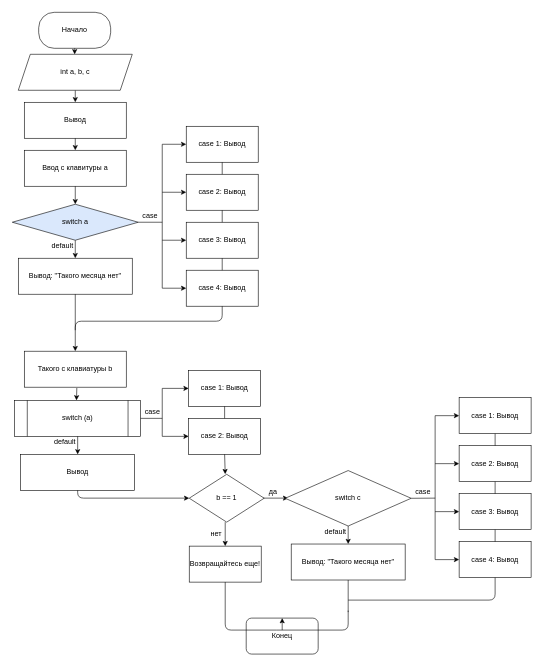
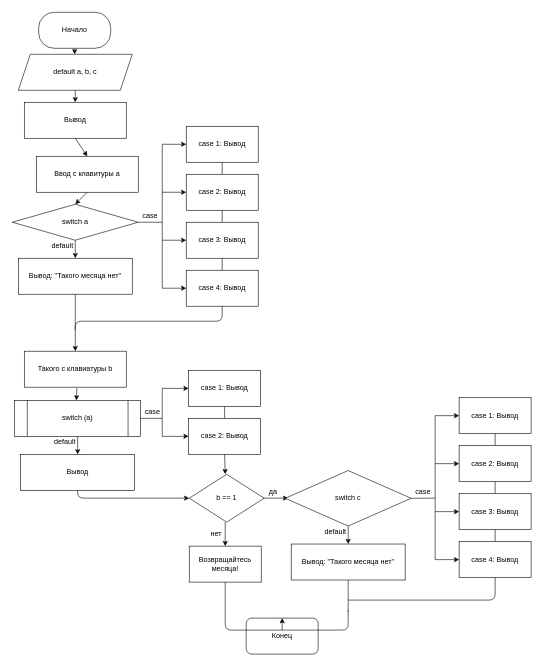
  <mxCell id="0" />
  <mxCell id="1" parent="0" />
  <mxCell id="2" value="Начало" style="rounded=1;whiteSpace=wrap;html=1;arcSize=43;" parent="1" vertex="1"><mxGeometry x="64" y="20" width="120" height="60" as="geometry" /></mxCell>
  <mxCell id="3" value="" style="endArrow=classic;html=1;exitX=0.5;exitY=1;exitDx=0;exitDy=0;" parent="1" source="2" edge="1"><mxGeometry width="50" height="50" relative="1" as="geometry"><mxPoint x="100" y="310" as="sourcePoint" /><mxPoint x="124" y="90" as="targetPoint" /></mxGeometry></mxCell>
  <mxCell id="4" value="Вывод" style="rounded=0;whiteSpace=wrap;html=1;" parent="1" vertex="1"><mxGeometry x="40" y="170" width="170" height="60" as="geometry" /></mxCell>
- <mxCell id="5" value="Ввод с клавитуры a" style="rounded=0;whiteSpace=wrap;html=1;" parent="1" vertex="1"><mxGeometry x="40" y="250" width="170" height="60" as="geometry" /></mxCell>
+ <mxCell id="5" value="Ввод с клавитуры a" style="rounded=0;whiteSpace=wrap;html=1;" parent="1" vertex="1"><mxGeometry x="60" y="260" width="170" height="60" as="geometry" /></mxCell>
  <mxCell id="6" value="" style="endArrow=classic;html=1;exitX=0.5;exitY=1;exitDx=0;exitDy=0;entryX=0.5;entryY=0;entryDx=0;entryDy=0;" parent="1" target="4" edge="1"><mxGeometry width="50" height="50" relative="1" as="geometry"><mxPoint x="125" y="150" as="sourcePoint" /><mxPoint x="150" y="260" as="targetPoint" /></mxGeometry></mxCell>
  <mxCell id="7" value="" style="endArrow=classic;html=1;exitX=0.5;exitY=1;exitDx=0;exitDy=0;entryX=0.5;entryY=0;entryDx=0;entryDy=0;" parent="1" source="4" target="5" edge="1"><mxGeometry width="50" height="50" relative="1" as="geometry"><mxPoint x="100" y="310" as="sourcePoint" /><mxPoint x="150" y="260" as="targetPoint" /></mxGeometry></mxCell>
  <mxCell id="8" value="Такого с клавиатуры b" style="rounded=0;whiteSpace=wrap;html=1;" parent="1" vertex="1"><mxGeometry x="40" y="585" width="170" height="60" as="geometry" /></mxCell>
  <mxCell id="9" value="" style="endArrow=classic;html=1;exitX=0.5;exitY=1;exitDx=0;exitDy=0;" parent="1" target="10" edge="1"><mxGeometry width="50" height="50" relative="1" as="geometry"><mxPoint x="125" y="400" as="sourcePoint" /><mxPoint x="125" y="440" as="targetPoint" /></mxGeometry></mxCell>
  <mxCell id="10" value="Вывод: &quot;Такого месяца нет&quot;" style="rounded=0;whiteSpace=wrap;html=1;" parent="1" vertex="1"><mxGeometry x="30" y="430" width="190" height="60" as="geometry" /></mxCell>
  <mxCell id="11" value="case 1: Вывод" style="rounded=0;whiteSpace=wrap;html=1;" parent="1" vertex="1"><mxGeometry x="310" y="210" width="120" height="60" as="geometry" /></mxCell>
  <mxCell id="12" value="case 2: Вывод" style="rounded=0;whiteSpace=wrap;html=1;" parent="1" vertex="1"><mxGeometry x="310" y="290" width="120" height="60" as="geometry" /></mxCell>
  <mxCell id="13" value="case 3: Вывод" style="rounded=0;whiteSpace=wrap;html=1;" parent="1" vertex="1"><mxGeometry x="310" y="370" width="120" height="60" as="geometry" /></mxCell>
  <mxCell id="14" value="case 4: Вывод" style="rounded=0;whiteSpace=wrap;html=1;" parent="1" vertex="1"><mxGeometry x="310" y="450" width="120" height="60" as="geometry" /></mxCell>
  <mxCell id="15" value="" style="endArrow=none;html=1;exitX=1;exitY=0.5;exitDx=0;exitDy=0;" parent="1" edge="1"><mxGeometry width="50" height="50" relative="1" as="geometry"><mxPoint x="230" y="370" as="sourcePoint" /><mxPoint x="270" y="370" as="targetPoint" /></mxGeometry></mxCell>
  <mxCell id="16" value="" style="endArrow=none;html=1;" parent="1" edge="1"><mxGeometry width="50" height="50" relative="1" as="geometry"><mxPoint x="270" y="480" as="sourcePoint" /><mxPoint x="270" y="240" as="targetPoint" /></mxGeometry></mxCell>
  <mxCell id="17" value="" style="endArrow=classic;html=1;entryX=0;entryY=0.5;entryDx=0;entryDy=0;" parent="1" target="11" edge="1"><mxGeometry width="50" height="50" relative="1" as="geometry"><mxPoint x="270" y="240" as="sourcePoint" /><mxPoint x="150" y="360" as="targetPoint" /></mxGeometry></mxCell>
  <mxCell id="18" value="" style="endArrow=classic;html=1;entryX=0;entryY=0.5;entryDx=0;entryDy=0;" parent="1" target="12" edge="1"><mxGeometry width="50" height="50" relative="1" as="geometry"><mxPoint x="270" y="320" as="sourcePoint" /><mxPoint x="320" y="250" as="targetPoint" /></mxGeometry></mxCell>
  <mxCell id="19" value="" style="endArrow=classic;html=1;entryX=0;entryY=0.5;entryDx=0;entryDy=0;" parent="1" target="13" edge="1"><mxGeometry width="50" height="50" relative="1" as="geometry"><mxPoint x="270" y="400" as="sourcePoint" /><mxPoint x="330" y="260" as="targetPoint" /></mxGeometry></mxCell>
  <mxCell id="20" value="" style="endArrow=classic;html=1;entryX=0;entryY=0.5;entryDx=0;entryDy=0;" parent="1" target="14" edge="1"><mxGeometry width="50" height="50" relative="1" as="geometry"><mxPoint x="270" y="480" as="sourcePoint" /><mxPoint x="340" y="270" as="targetPoint" /></mxGeometry></mxCell>
  <mxCell id="21" value="default" style="text;html=1;strokeColor=none;fillColor=none;align=center;verticalAlign=middle;whiteSpace=wrap;rounded=0;" parent="1" vertex="1"><mxGeometry x="84" y="400" width="40" height="20" as="geometry" /></mxCell>
  <mxCell id="22" value="case" style="text;html=1;strokeColor=none;fillColor=none;align=center;verticalAlign=middle;whiteSpace=wrap;rounded=0;" parent="1" vertex="1"><mxGeometry x="230" y="350" width="40" height="20" as="geometry" /></mxCell>
  <mxCell id="23" value="" style="endArrow=classic;html=1;exitX=0.5;exitY=1;exitDx=0;exitDy=0;entryX=0.5;entryY=0;entryDx=0;entryDy=0;" parent="1" source="14" target="8" edge="1"><mxGeometry width="50" height="50" relative="1" as="geometry"><mxPoint x="100" y="510" as="sourcePoint" /><mxPoint x="210" y="535" as="targetPoint" /><Array as="points"><mxPoint x="370" y="535" /><mxPoint x="125" y="535" /></Array></mxGeometry></mxCell>
  <mxCell id="24" value="" style="endArrow=none;html=1;exitX=0.5;exitY=1;exitDx=0;exitDy=0;entryX=0.5;entryY=0;entryDx=0;entryDy=0;" parent="1" source="13" target="14" edge="1"><mxGeometry width="50" height="50" relative="1" as="geometry"><mxPoint x="100" y="510" as="sourcePoint" /><mxPoint x="150" y="460" as="targetPoint" /></mxGeometry></mxCell>
  <mxCell id="25" value="" style="endArrow=none;html=1;exitX=0.5;exitY=1;exitDx=0;exitDy=0;entryX=0.5;entryY=0;entryDx=0;entryDy=0;" parent="1" source="12" target="13" edge="1"><mxGeometry width="50" height="50" relative="1" as="geometry"><mxPoint x="380" y="440" as="sourcePoint" /><mxPoint x="380" y="460" as="targetPoint" /></mxGeometry></mxCell>
  <mxCell id="26" value="" style="endArrow=none;html=1;exitX=0.5;exitY=0;exitDx=0;exitDy=0;entryX=0.5;entryY=1;entryDx=0;entryDy=0;" parent="1" source="12" target="11" edge="1"><mxGeometry width="50" height="50" relative="1" as="geometry"><mxPoint x="390" y="450" as="sourcePoint" /><mxPoint x="390" y="470" as="targetPoint" /></mxGeometry></mxCell>
  <mxCell id="27" value="" style="endArrow=classic;html=1;exitX=0.5;exitY=1;exitDx=0;exitDy=0;entryX=0;entryY=0.5;entryDx=0;entryDy=0;" parent="1" edge="1"><mxGeometry width="50" height="50" relative="1" as="geometry"><mxPoint x="129" y="812" as="sourcePoint" /><mxPoint x="315" y="830" as="targetPoint" /><Array as="points"><mxPoint x="129" y="830" /></Array></mxGeometry></mxCell>
  <mxCell id="28" value="switch (a)" style="shape=process;whiteSpace=wrap;html=1;backgroundOutline=1;" parent="1" vertex="1"><mxGeometry x="24" y="667" width="210" height="60" as="geometry" /></mxCell>
  <mxCell id="29" value="" style="endArrow=classic;html=1;exitX=0.5;exitY=1;exitDx=0;exitDy=0;" parent="1" source="28" target="30" edge="1"><mxGeometry width="50" height="50" relative="1" as="geometry"><mxPoint x="104" y="737" as="sourcePoint" /><mxPoint x="129" y="767" as="targetPoint" /></mxGeometry></mxCell>
  <mxCell id="30" value="Вывод" style="rounded=0;whiteSpace=wrap;html=1;" parent="1" vertex="1"><mxGeometry x="34" y="757" width="190" height="60" as="geometry" /></mxCell>
  <mxCell id="31" value="" style="endArrow=none;html=1;exitX=1;exitY=0.5;exitDx=0;exitDy=0;" parent="1" source="28" edge="1"><mxGeometry width="50" height="50" relative="1" as="geometry"><mxPoint x="104" y="737" as="sourcePoint" /><mxPoint x="270" y="697" as="targetPoint" /></mxGeometry></mxCell>
  <mxCell id="32" value="default" style="text;html=1;strokeColor=none;fillColor=none;align=center;verticalAlign=middle;whiteSpace=wrap;rounded=0;" parent="1" vertex="1"><mxGeometry x="88" y="727" width="40" height="20" as="geometry" /></mxCell>
  <mxCell id="33" value="case" style="text;html=1;strokeColor=none;fillColor=none;align=center;verticalAlign=middle;whiteSpace=wrap;rounded=0;" parent="1" vertex="1"><mxGeometry x="234" y="677" width="40" height="20" as="geometry" /></mxCell>
  <mxCell id="34" value="case 1: Вывод" style="rounded=0;whiteSpace=wrap;html=1;" parent="1" vertex="1"><mxGeometry x="314" y="617" width="120" height="60" as="geometry" /></mxCell>
  <mxCell id="35" value="case 2: Вывод" style="rounded=0;whiteSpace=wrap;html=1;" parent="1" vertex="1"><mxGeometry x="314" y="697" width="120" height="60" as="geometry" /></mxCell>
  <mxCell id="36" value="" style="endArrow=classic;html=1;entryX=0;entryY=0.5;entryDx=0;entryDy=0;" parent="1" target="34" edge="1"><mxGeometry width="50" height="50" relative="1" as="geometry"><mxPoint x="270" y="647" as="sourcePoint" /><mxPoint x="154" y="767" as="targetPoint" /></mxGeometry></mxCell>
  <mxCell id="37" value="" style="endArrow=classic;html=1;entryX=0;entryY=0.5;entryDx=0;entryDy=0;" parent="1" target="35" edge="1"><mxGeometry width="50" height="50" relative="1" as="geometry"><mxPoint x="270" y="727" as="sourcePoint" /><mxPoint x="324" y="657" as="targetPoint" /></mxGeometry></mxCell>
  <mxCell id="38" value="" style="endArrow=none;html=1;exitX=0.5;exitY=0;exitDx=0;exitDy=0;entryX=0.5;entryY=1;entryDx=0;entryDy=0;" parent="1" source="35" target="34" edge="1"><mxGeometry width="50" height="50" relative="1" as="geometry"><mxPoint x="394" y="857" as="sourcePoint" /><mxPoint x="394" y="877" as="targetPoint" /></mxGeometry></mxCell>
  <mxCell id="39" value="" style="endArrow=none;html=1;" parent="1" edge="1"><mxGeometry width="50" height="50" relative="1" as="geometry"><mxPoint x="270" y="647" as="sourcePoint" /><mxPoint x="270" y="727" as="targetPoint" /></mxGeometry></mxCell>
  <mxCell id="40" value="" style="endArrow=classic;html=1;exitX=0.527;exitY=1.022;exitDx=0;exitDy=0;exitPerimeter=0;" parent="1" edge="1"><mxGeometry width="50" height="50" relative="1" as="geometry"><mxPoint x="127.59" y="646.32" as="sourcePoint" /><mxPoint x="127" y="667" as="targetPoint" /></mxGeometry></mxCell>
  <mxCell id="41" value="" style="endArrow=classic;html=1;exitX=0.5;exitY=1;exitDx=0;exitDy=0;entryX=0.5;entryY=0;entryDx=0;entryDy=0;" parent="1" edge="1"><mxGeometry width="50" height="50" relative="1" as="geometry"><mxPoint x="374" y="757" as="sourcePoint" /><mxPoint x="375" y="790" as="targetPoint" /></mxGeometry></mxCell>
  <mxCell id="42" value="" style="endArrow=classic;html=1;exitX=0.5;exitY=1;exitDx=0;exitDy=0;" parent="1" target="43" edge="1"><mxGeometry width="50" height="50" relative="1" as="geometry"><mxPoint x="375" y="870" as="sourcePoint" /><mxPoint x="375" y="930" as="targetPoint" /></mxGeometry></mxCell>
- <mxCell id="43" value="Возвращайтесь еще!" style="rounded=0;whiteSpace=wrap;html=1;" parent="1" vertex="1"><mxGeometry x="315" y="910" width="120" height="60" as="geometry" /></mxCell>
+ <mxCell id="43" value="Возвращайтесь месяца!" style="rounded=0;whiteSpace=wrap;html=1;" parent="1" vertex="1"><mxGeometry x="315" y="910" width="120" height="60" as="geometry" /></mxCell>
  <mxCell id="44" value="" style="endArrow=classic;html=1;exitX=1;exitY=0.5;exitDx=0;exitDy=0;entryX=0;entryY=0.5;entryDx=0;entryDy=0;" parent="1" edge="1"><mxGeometry width="50" height="50" relative="1" as="geometry"><mxPoint x="435" y="830" as="sourcePoint" /><mxPoint x="480" y="830" as="targetPoint" /></mxGeometry></mxCell>
  <mxCell id="45" value="да" style="text;html=1;strokeColor=none;fillColor=none;align=center;verticalAlign=middle;whiteSpace=wrap;rounded=0;" parent="1" vertex="1"><mxGeometry x="435" y="810" width="40" height="20" as="geometry" /></mxCell>
  <mxCell id="46" value="нет" style="text;html=1;strokeColor=none;fillColor=none;align=center;verticalAlign=middle;whiteSpace=wrap;rounded=0;" parent="1" vertex="1"><mxGeometry x="340" y="880" width="40" height="20" as="geometry" /></mxCell>
  <mxCell id="47" value="" style="endArrow=classic;html=1;exitX=0.5;exitY=1;exitDx=0;exitDy=0;" parent="1" target="48" edge="1"><mxGeometry width="50" height="50" relative="1" as="geometry"><mxPoint x="580" y="876.5" as="sourcePoint" /><mxPoint x="580" y="916.5" as="targetPoint" /></mxGeometry></mxCell>
  <mxCell id="48" value="Вывод: &quot;Такого месяца нет&quot;" style="rounded=0;whiteSpace=wrap;html=1;" parent="1" vertex="1"><mxGeometry x="485" y="906.5" width="190" height="60" as="geometry" /></mxCell>
  <mxCell id="49" value="case 1: Вывод" style="rounded=0;whiteSpace=wrap;html=1;" parent="1" vertex="1"><mxGeometry x="765" y="662.5" width="120" height="60" as="geometry" /></mxCell>
  <mxCell id="50" value="case 2: Вывод" style="rounded=0;whiteSpace=wrap;html=1;" parent="1" vertex="1"><mxGeometry x="765" y="742.5" width="120" height="60" as="geometry" /></mxCell>
  <mxCell id="51" value="case 3: Вывод" style="rounded=0;whiteSpace=wrap;html=1;" parent="1" vertex="1"><mxGeometry x="765" y="822.5" width="120" height="60" as="geometry" /></mxCell>
  <mxCell id="52" value="case 4: Вывод" style="rounded=0;whiteSpace=wrap;html=1;" parent="1" vertex="1"><mxGeometry x="765" y="902.5" width="120" height="60" as="geometry" /></mxCell>
  <mxCell id="53" value="" style="endArrow=none;html=1;exitX=1;exitY=0.5;exitDx=0;exitDy=0;" parent="1" source="74" edge="1"><mxGeometry width="50" height="50" relative="1" as="geometry"><mxPoint x="685" y="822.5" as="sourcePoint" /><mxPoint x="725" y="830" as="targetPoint" /></mxGeometry></mxCell>
  <mxCell id="54" value="" style="endArrow=none;html=1;" parent="1" edge="1"><mxGeometry width="50" height="50" relative="1" as="geometry"><mxPoint x="725" y="932.5" as="sourcePoint" /><mxPoint x="725" y="692.5" as="targetPoint" /></mxGeometry></mxCell>
  <mxCell id="55" value="" style="endArrow=classic;html=1;entryX=0;entryY=0.5;entryDx=0;entryDy=0;" parent="1" target="49" edge="1"><mxGeometry width="50" height="50" relative="1" as="geometry"><mxPoint x="725" y="692.5" as="sourcePoint" /><mxPoint x="605" y="812.5" as="targetPoint" /></mxGeometry></mxCell>
  <mxCell id="56" value="" style="endArrow=classic;html=1;entryX=0;entryY=0.5;entryDx=0;entryDy=0;" parent="1" target="50" edge="1"><mxGeometry width="50" height="50" relative="1" as="geometry"><mxPoint x="725" y="772.5" as="sourcePoint" /><mxPoint x="775" y="702.5" as="targetPoint" /></mxGeometry></mxCell>
  <mxCell id="57" value="" style="endArrow=classic;html=1;entryX=0;entryY=0.5;entryDx=0;entryDy=0;" parent="1" target="51" edge="1"><mxGeometry width="50" height="50" relative="1" as="geometry"><mxPoint x="725" y="852.5" as="sourcePoint" /><mxPoint x="785" y="712.5" as="targetPoint" /></mxGeometry></mxCell>
  <mxCell id="58" value="" style="endArrow=classic;html=1;entryX=0;entryY=0.5;entryDx=0;entryDy=0;" parent="1" target="52" edge="1"><mxGeometry width="50" height="50" relative="1" as="geometry"><mxPoint x="725" y="932.5" as="sourcePoint" /><mxPoint x="795" y="722.5" as="targetPoint" /></mxGeometry></mxCell>
  <mxCell id="59" value="default" style="text;html=1;strokeColor=none;fillColor=none;align=center;verticalAlign=middle;whiteSpace=wrap;rounded=0;" parent="1" vertex="1"><mxGeometry x="539" y="876.5" width="40" height="20" as="geometry" /></mxCell>
  <mxCell id="60" value="case" style="text;html=1;strokeColor=none;fillColor=none;align=center;verticalAlign=middle;whiteSpace=wrap;rounded=0;" parent="1" vertex="1"><mxGeometry x="685" y="810" width="40" height="20" as="geometry" /></mxCell>
  <mxCell id="61" value="" style="endArrow=none;html=1;exitX=0.5;exitY=1;exitDx=0;exitDy=0;entryX=0.5;entryY=0;entryDx=0;entryDy=0;" parent="1" source="51" target="52" edge="1"><mxGeometry width="50" height="50" relative="1" as="geometry"><mxPoint x="555" y="962.5" as="sourcePoint" /><mxPoint x="605" y="912.5" as="targetPoint" /></mxGeometry></mxCell>
  <mxCell id="62" value="" style="endArrow=none;html=1;exitX=0.5;exitY=1;exitDx=0;exitDy=0;entryX=0.5;entryY=0;entryDx=0;entryDy=0;" parent="1" source="50" target="51" edge="1"><mxGeometry width="50" height="50" relative="1" as="geometry"><mxPoint x="835" y="892.5" as="sourcePoint" /><mxPoint x="835" y="912.5" as="targetPoint" /></mxGeometry></mxCell>
  <mxCell id="63" value="" style="endArrow=none;html=1;exitX=0.5;exitY=0;exitDx=0;exitDy=0;entryX=0.5;entryY=1;entryDx=0;entryDy=0;" parent="1" source="50" target="49" edge="1"><mxGeometry width="50" height="50" relative="1" as="geometry"><mxPoint x="845" y="902.5" as="sourcePoint" /><mxPoint x="845" y="922.5" as="targetPoint" /></mxGeometry></mxCell>
  <mxCell id="64" value="Конец" style="rounded=1;whiteSpace=wrap;html=1;" parent="1" vertex="1"><mxGeometry x="410" y="1030" width="120" height="60" as="geometry" /></mxCell>
  <mxCell id="65" value="" style="endArrow=none;html=1;exitX=0.5;exitY=1;exitDx=0;exitDy=0;" parent="1" source="43" edge="1"><mxGeometry width="50" height="50" relative="1" as="geometry"><mxPoint x="420" y="920" as="sourcePoint" /><mxPoint x="460" y="1050" as="targetPoint" /><Array as="points"><mxPoint x="375" y="1050" /></Array></mxGeometry></mxCell>
  <mxCell id="66" value="" style="endArrow=none;html=1;entryX=0.5;entryY=1;entryDx=0;entryDy=0;" parent="1" edge="1"><mxGeometry width="50" height="50" relative="1" as="geometry"><mxPoint x="460" y="1050" as="sourcePoint" /><mxPoint x="580" y="1017.5" as="targetPoint" /><Array as="points"><mxPoint x="580" y="1050" /></Array></mxGeometry></mxCell>
  <mxCell id="67" value="" style="endArrow=classic;html=1;entryX=0.5;entryY=0;entryDx=0;entryDy=0;" parent="1" target="64" edge="1"><mxGeometry width="50" height="50" relative="1" as="geometry"><mxPoint x="470" y="1050" as="sourcePoint" /><mxPoint x="470" y="870" as="targetPoint" /></mxGeometry></mxCell>
  <mxCell id="68" value="" style="endArrow=none;html=1;exitX=0.5;exitY=1;exitDx=0;exitDy=0;" parent="1" source="10" edge="1"><mxGeometry width="50" height="50" relative="1" as="geometry"><mxPoint x="210" y="490" as="sourcePoint" /><mxPoint x="125" y="550" as="targetPoint" /></mxGeometry></mxCell>
  <mxCell id="69" value="" style="endArrow=none;html=1;exitX=0.5;exitY=1;exitDx=0;exitDy=0;" parent="1" source="48" edge="1"><mxGeometry width="50" height="50" relative="1" as="geometry"><mxPoint x="470" y="890" as="sourcePoint" /><mxPoint x="580" y="1020" as="targetPoint" /></mxGeometry></mxCell>
  <mxCell id="70" value="" style="endArrow=none;html=1;exitX=0.5;exitY=1;exitDx=0;exitDy=0;" parent="1" source="52" edge="1"><mxGeometry width="50" height="50" relative="1" as="geometry"><mxPoint x="470" y="890" as="sourcePoint" /><mxPoint x="580" y="1000" as="targetPoint" /><Array as="points"><mxPoint x="825" y="1000" /></Array></mxGeometry></mxCell>
  <mxCell id="71" value="" style="endArrow=classic;html=1;exitX=0.5;exitY=1;exitDx=0;exitDy=0;entryX=0.5;entryY=0;entryDx=0;entryDy=0;" parent="1" source="5" edge="1"><mxGeometry width="50" height="50" relative="1" as="geometry"><mxPoint x="360" y="200" as="sourcePoint" /><mxPoint x="125" y="340" as="targetPoint" /></mxGeometry></mxCell>
- <mxCell id="72" value="int a, b, c" style="shape=parallelogram;perimeter=parallelogramPerimeter;whiteSpace=wrap;html=1;fixedSize=1;" parent="1" vertex="1"><mxGeometry x="30" y="90" width="190" height="60" as="geometry" /></mxCell>
- <mxCell id="73" value="switch a" style="rhombus;whiteSpace=wrap;html=1;fillColor=#dae8fc;" vertex="1" parent="1"><mxGeometry x="20" y="340" width="210" height="60" as="geometry" /></mxCell>
+ <mxCell id="72" value="default a, b, c" style="shape=parallelogram;perimeter=parallelogramPerimeter;whiteSpace=wrap;html=1;fixedSize=1;" parent="1" vertex="1"><mxGeometry x="30" y="90" width="190" height="60" as="geometry" /></mxCell>
+ <mxCell id="73" value="switch a" style="rhombus;whiteSpace=wrap;html=1;" vertex="1" parent="1"><mxGeometry x="20" y="340" width="210" height="60" as="geometry" /></mxCell>
  <mxCell id="74" value="switch c" style="rhombus;whiteSpace=wrap;html=1;" vertex="1" parent="1"><mxGeometry x="475" y="784" width="210" height="92.5" as="geometry" /></mxCell>
  <mxCell id="75" value="b == 1" style="rhombus;whiteSpace=wrap;html=1;" vertex="1" parent="1"><mxGeometry x="315" y="790.25" width="125" height="79.75" as="geometry" /></mxCell>
